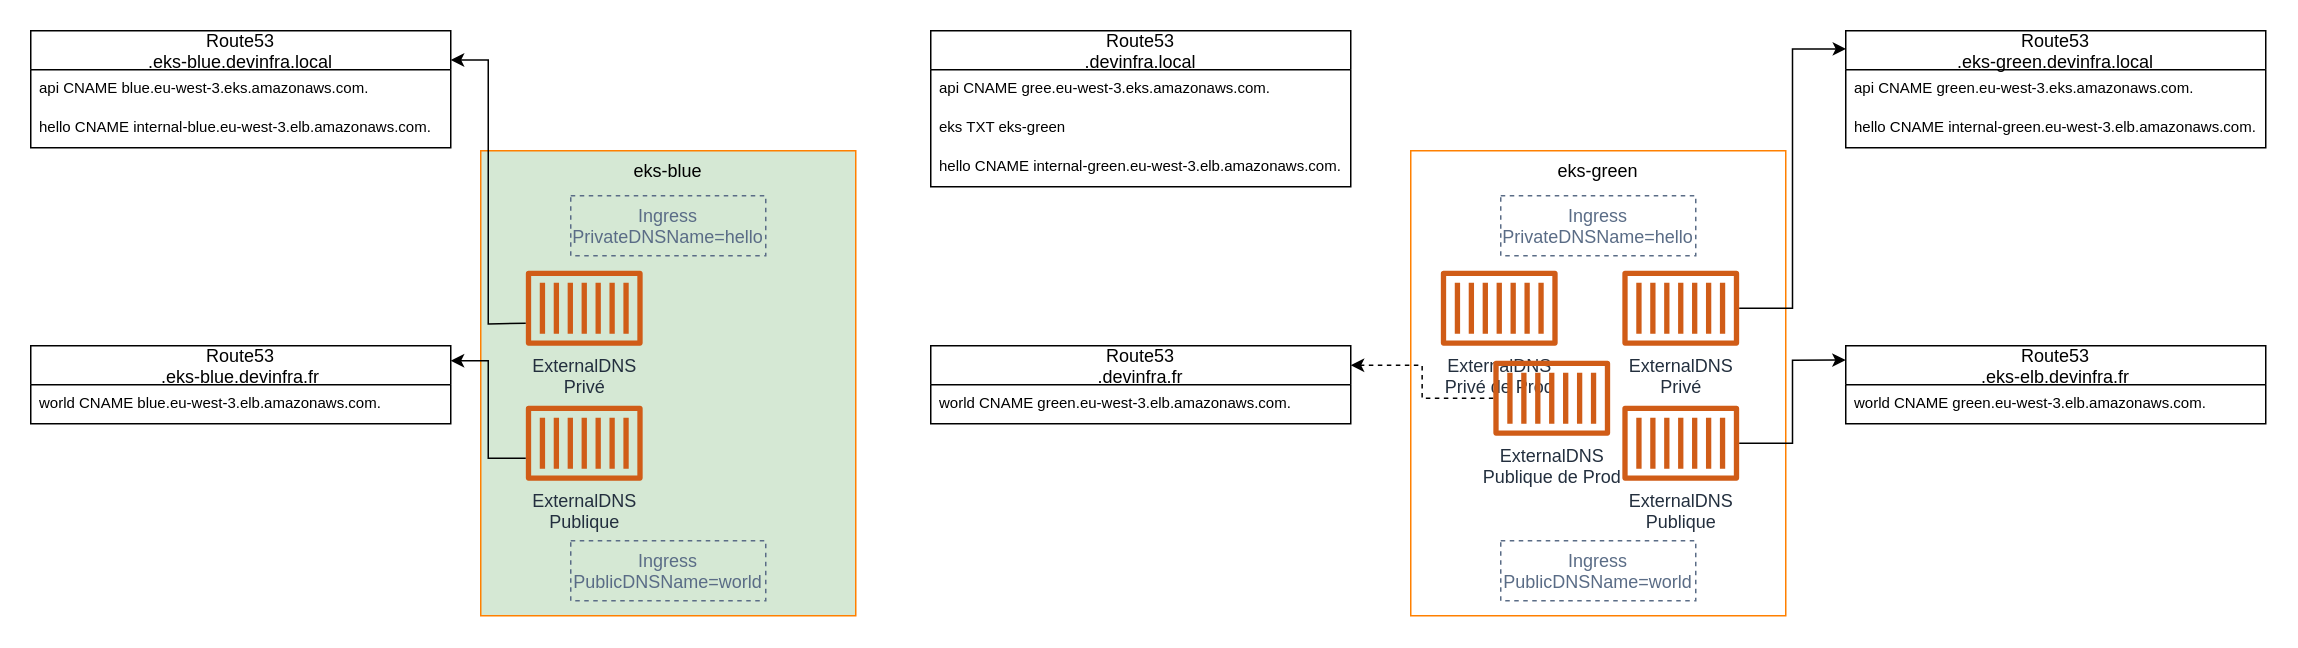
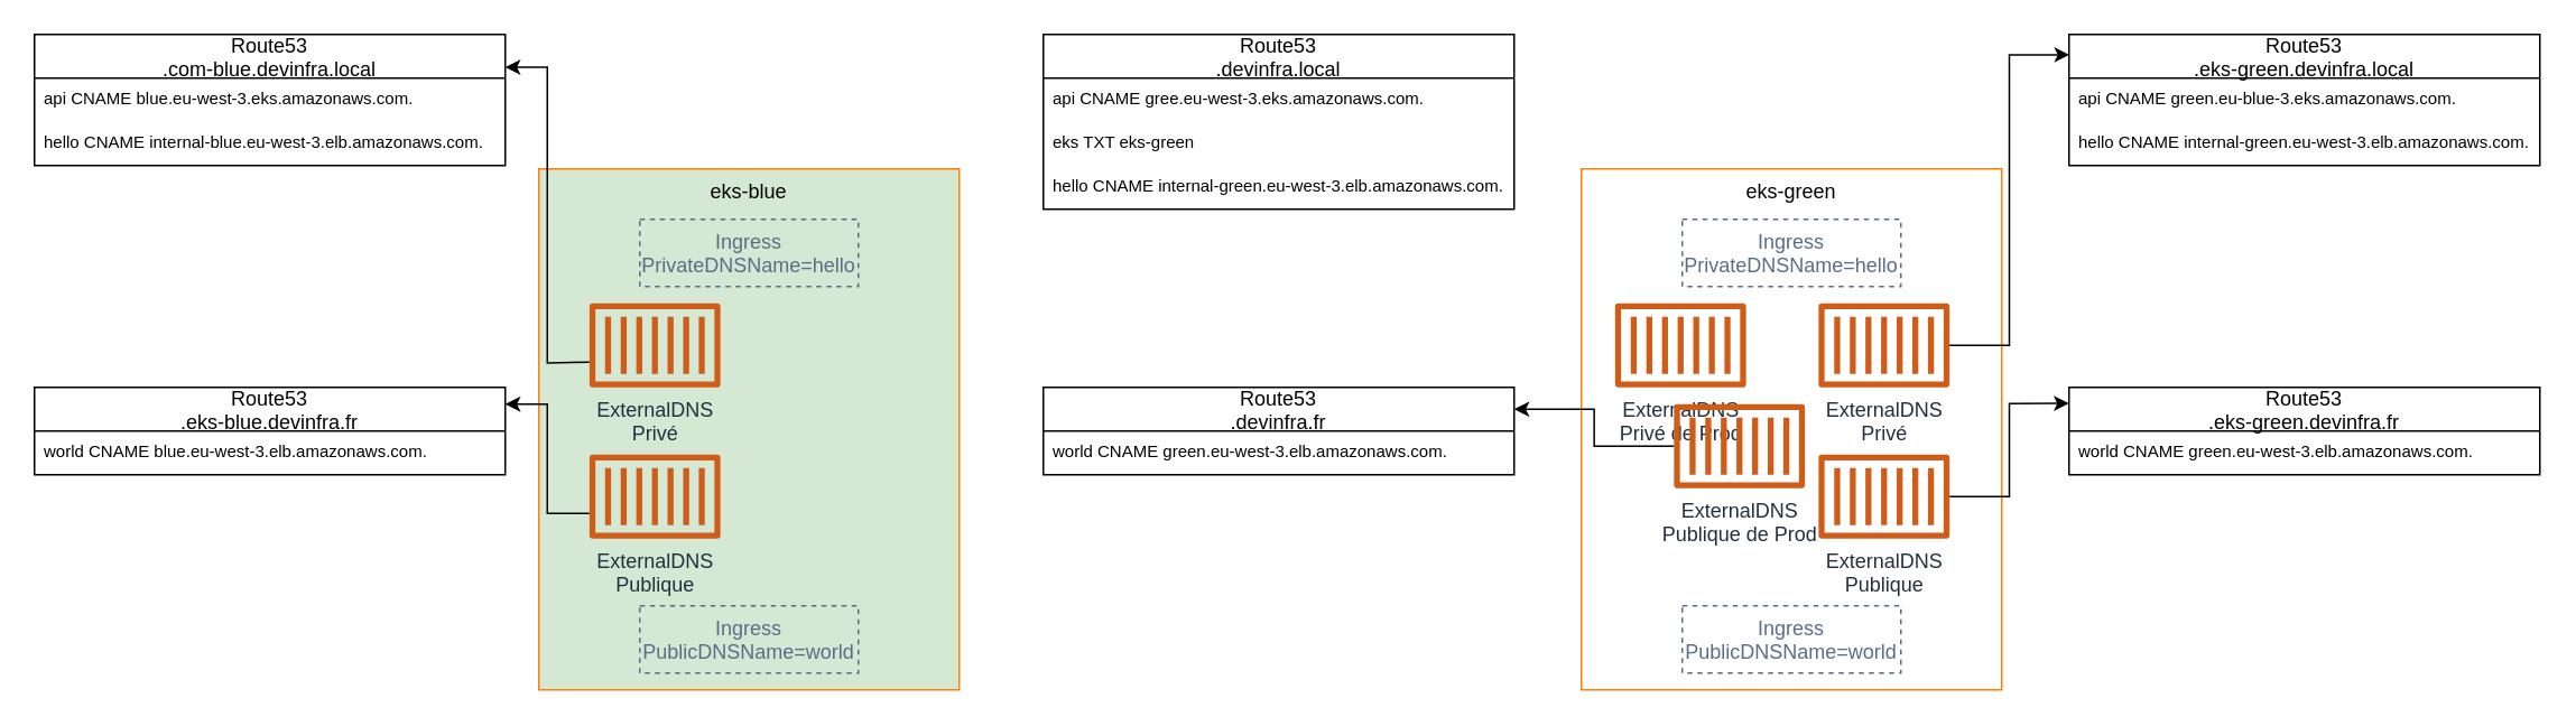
  <mxCell id="0" />
  <mxCell id="1" parent="0" />
  <mxCell id="2" value="eks-blue" style="verticalAlign=top;fontStyle=0;strokeColor=#FF8000;fillColor=#d5e8d4;" parent="1" vertex="1"><mxGeometry x="320" y="100" width="250" height="310" as="geometry" /></mxCell>
  <mxCell id="3" value="ExternalDNS&lt;br&gt;Privé" style="outlineConnect=0;fontColor=#232F3E;gradientColor=none;fillColor=#D05C17;strokeColor=none;dashed=0;verticalLabelPosition=bottom;verticalAlign=top;align=center;html=1;fontSize=12;fontStyle=0;aspect=fixed;pointerEvents=1;shape=mxgraph.aws4.container_1;" parent="1" vertex="1"><mxGeometry x="350" y="180" width="78" height="50" as="geometry" /></mxCell>
  <mxCell id="4" value="ExternalDNS&lt;br&gt;Publique" style="outlineConnect=0;fontColor=#232F3E;gradientColor=none;fillColor=#D05C17;strokeColor=none;dashed=0;verticalLabelPosition=bottom;verticalAlign=top;align=center;html=1;fontSize=12;fontStyle=0;aspect=fixed;pointerEvents=1;shape=mxgraph.aws4.container_1;" parent="1" vertex="1"><mxGeometry x="350" y="270" width="78" height="50" as="geometry" /></mxCell>
  <mxCell id="5" value="Ingress&#10;PrivateDNSName=hello" style="fillColor=none;strokeColor=#5A6C86;dashed=1;verticalAlign=top;fontStyle=0;fontColor=#5A6C86;" parent="1" vertex="1"><mxGeometry x="380" y="130" width="130" height="40" as="geometry" /></mxCell>
  <mxCell id="6" style="edgeStyle=orthogonalEdgeStyle;rounded=0;orthogonalLoop=1;jettySize=auto;html=1;entryX=1;entryY=0.25;entryDx=0;entryDy=0;" parent="1" target="14" edge="1"><mxGeometry relative="1" as="geometry"><mxPoint x="350" y="214.966" as="sourcePoint" /><mxPoint x="300" y="42.5" as="targetPoint" /></mxGeometry></mxCell>
  <mxCell id="7" style="edgeStyle=orthogonalEdgeStyle;rounded=0;orthogonalLoop=1;jettySize=auto;html=1;" parent="1" edge="1"><mxGeometry relative="1" as="geometry"><mxPoint x="350" y="305.034" as="sourcePoint" /><mxPoint x="300" y="240" as="targetPoint" /><Array as="points"><mxPoint x="325" y="305" /><mxPoint x="325" y="240" /><mxPoint x="300" y="240" /></Array></mxGeometry></mxCell>
  <mxCell id="8" value="eks-green" style="verticalAlign=top;fontStyle=0;strokeColor=#FF8000;" parent="1" vertex="1"><mxGeometry x="940" y="100" width="250" height="310" as="geometry" /></mxCell>
  <mxCell id="9" value="Ingress&#10;PrivateDNSName=hello" style="fillColor=none;strokeColor=#5A6C86;dashed=1;verticalAlign=top;fontStyle=0;fontColor=#5A6C86;" parent="1" vertex="1"><mxGeometry x="1000" y="130" width="130" height="40" as="geometry" /></mxCell>
  <mxCell id="10" style="edgeStyle=orthogonalEdgeStyle;rounded=0;orthogonalLoop=1;jettySize=auto;html=1;entryX=0.001;entryY=0.155;entryDx=0;entryDy=0;entryPerimeter=0;" parent="1" source="11" target="21" edge="1"><mxGeometry relative="1" as="geometry"><mxPoint x="1230" y="42.5" as="targetPoint" /></mxGeometry></mxCell>
  <mxCell id="11" value="ExternalDNS&lt;br&gt;Privé" style="outlineConnect=0;fontColor=#232F3E;gradientColor=none;fillColor=#D05C17;strokeColor=none;dashed=0;verticalLabelPosition=bottom;verticalAlign=top;align=center;html=1;fontSize=12;fontStyle=0;aspect=fixed;pointerEvents=1;shape=mxgraph.aws4.container_1;" parent="1" vertex="1"><mxGeometry x="1081" y="180" width="78" height="50" as="geometry" /></mxCell>
  <mxCell id="12" style="edgeStyle=orthogonalEdgeStyle;rounded=0;orthogonalLoop=1;jettySize=auto;html=1;entryX=0;entryY=0.184;entryDx=0;entryDy=0;entryPerimeter=0;" parent="1" source="13" target="24" edge="1"><mxGeometry relative="1" as="geometry"><mxPoint x="1226.62" y="239.62" as="targetPoint" /></mxGeometry></mxCell>
  <mxCell id="13" value="ExternalDNS&lt;br&gt;Publique" style="outlineConnect=0;fontColor=#232F3E;gradientColor=none;fillColor=#D05C17;strokeColor=none;dashed=0;verticalLabelPosition=bottom;verticalAlign=top;align=center;html=1;fontSize=12;fontStyle=0;aspect=fixed;pointerEvents=1;shape=mxgraph.aws4.container_1;" parent="1" vertex="1"><mxGeometry x="1081" y="270" width="78" height="50" as="geometry" /></mxCell>
- <mxCell id="14" value="Route53&#10;.eks-blue.devinfra.local" style="swimlane;fontStyle=0;childLayout=stackLayout;horizontal=1;startSize=26;fillColor=none;horizontalStack=0;resizeParent=1;resizeParentMax=0;resizeLast=0;collapsible=1;marginBottom=0;" parent="1" vertex="1"><mxGeometry x="20" y="20" width="280" height="78" as="geometry" /></mxCell>
+ <mxCell id="14" value="Route53&#10;.com-blue.devinfra.local" style="swimlane;fontStyle=0;childLayout=stackLayout;horizontal=1;startSize=26;fillColor=none;horizontalStack=0;resizeParent=1;resizeParentMax=0;resizeLast=0;collapsible=1;marginBottom=0;" parent="1" vertex="1"><mxGeometry x="20" y="20" width="280" height="78" as="geometry" /></mxCell>
  <mxCell id="15" value="api CNAME blue.eu-west-3.eks.amazonaws.com." style="text;strokeColor=none;fillColor=none;align=left;verticalAlign=top;spacingLeft=4;spacingRight=4;overflow=hidden;rotatable=0;points=[[0,0.5],[1,0.5]];portConstraint=eastwest;fontSize=10;" parent="14" vertex="1"><mxGeometry y="26" width="280" height="26" as="geometry" /></mxCell>
  <mxCell id="16" value="hello CNAME internal-blue.eu-west-3.elb.amazonaws.com." style="text;strokeColor=none;fillColor=none;align=left;verticalAlign=top;spacingLeft=4;spacingRight=4;overflow=hidden;rotatable=0;points=[[0,0.5],[1,0.5]];portConstraint=eastwest;fontSize=10;" parent="14" vertex="1"><mxGeometry y="52" width="280" height="26" as="geometry" /></mxCell>
  <mxCell id="17" value="Route53&#10;.eks-blue.devinfra.fr" style="swimlane;fontStyle=0;childLayout=stackLayout;horizontal=1;startSize=26;fillColor=none;horizontalStack=0;resizeParent=1;resizeParentMax=0;resizeLast=0;collapsible=1;marginBottom=0;" parent="1" vertex="1"><mxGeometry x="20" y="230" width="280" height="52" as="geometry" /></mxCell>
  <mxCell id="18" value="world CNAME blue.eu-west-3.elb.amazonaws.com." style="text;strokeColor=none;fillColor=none;align=left;verticalAlign=top;spacingLeft=4;spacingRight=4;overflow=hidden;rotatable=0;points=[[0,0.5],[1,0.5]];portConstraint=eastwest;fontSize=10;" parent="17" vertex="1"><mxGeometry y="26" width="280" height="26" as="geometry" /></mxCell>
  <mxCell id="19" value="Ingress&#10;PublicDNSName=world" style="fillColor=none;strokeColor=#5A6C86;dashed=1;verticalAlign=top;fontStyle=0;fontColor=#5A6C86;" parent="1" vertex="1"><mxGeometry x="380" y="360" width="130" height="40" as="geometry" /></mxCell>
  <mxCell id="20" value="Ingress&#10;PublicDNSName=world" style="fillColor=none;strokeColor=#5A6C86;dashed=1;verticalAlign=top;fontStyle=0;fontColor=#5A6C86;" parent="1" vertex="1"><mxGeometry x="1000" y="360" width="130" height="40" as="geometry" /></mxCell>
  <mxCell id="21" value="Route53&#10;.eks-green.devinfra.local" style="swimlane;fontStyle=0;childLayout=stackLayout;horizontal=1;startSize=26;fillColor=none;horizontalStack=0;resizeParent=1;resizeParentMax=0;resizeLast=0;collapsible=1;marginBottom=0;" parent="1" vertex="1"><mxGeometry x="1230" y="20" width="280" height="78" as="geometry" /></mxCell>
- <mxCell id="22" value="api CNAME green.eu-west-3.eks.amazonaws.com." style="text;strokeColor=none;fillColor=none;align=left;verticalAlign=top;spacingLeft=4;spacingRight=4;overflow=hidden;rotatable=0;points=[[0,0.5],[1,0.5]];portConstraint=eastwest;fontSize=10;" parent="21" vertex="1"><mxGeometry y="26" width="280" height="26" as="geometry" /></mxCell>
+ <mxCell id="22" value="api CNAME green.eu-blue-3.eks.amazonaws.com." style="text;strokeColor=none;fillColor=none;align=left;verticalAlign=top;spacingLeft=4;spacingRight=4;overflow=hidden;rotatable=0;points=[[0,0.5],[1,0.5]];portConstraint=eastwest;fontSize=10;" parent="21" vertex="1"><mxGeometry y="26" width="280" height="26" as="geometry" /></mxCell>
  <mxCell id="23" value="hello CNAME internal-green.eu-west-3.elb.amazonaws.com." style="text;strokeColor=none;fillColor=none;align=left;verticalAlign=top;spacingLeft=4;spacingRight=4;overflow=hidden;rotatable=0;points=[[0,0.5],[1,0.5]];portConstraint=eastwest;fontSize=10;" parent="21" vertex="1"><mxGeometry y="52" width="280" height="26" as="geometry" /></mxCell>
- <mxCell id="24" value="Route53&#10;.eks-elb.devinfra.fr" style="swimlane;fontStyle=0;childLayout=stackLayout;horizontal=1;startSize=26;fillColor=none;horizontalStack=0;resizeParent=1;resizeParentMax=0;resizeLast=0;collapsible=1;marginBottom=0;" parent="1" vertex="1"><mxGeometry x="1230" y="230" width="280" height="52" as="geometry" /></mxCell>
+ <mxCell id="24" value="Route53&#10;.eks-green.devinfra.fr" style="swimlane;fontStyle=0;childLayout=stackLayout;horizontal=1;startSize=26;fillColor=none;horizontalStack=0;resizeParent=1;resizeParentMax=0;resizeLast=0;collapsible=1;marginBottom=0;" parent="1" vertex="1"><mxGeometry x="1230" y="230" width="280" height="52" as="geometry" /></mxCell>
  <mxCell id="25" value="world CNAME green.eu-west-3.elb.amazonaws.com." style="text;strokeColor=none;fillColor=none;align=left;verticalAlign=top;spacingLeft=4;spacingRight=4;overflow=hidden;rotatable=0;points=[[0,0.5],[1,0.5]];portConstraint=eastwest;fontSize=10;" parent="24" vertex="1"><mxGeometry y="26" width="280" height="26" as="geometry" /></mxCell>
  <mxCell id="26" value="Route53&#10;.devinfra.local" style="swimlane;fontStyle=0;childLayout=stackLayout;horizontal=1;startSize=26;fillColor=none;horizontalStack=0;resizeParent=1;resizeParentMax=0;resizeLast=0;collapsible=1;marginBottom=0;" parent="1" vertex="1"><mxGeometry x="620" y="20" width="280" height="104" as="geometry" /></mxCell>
  <mxCell id="27" value="api CNAME gree.eu-west-3.eks.amazonaws.com." style="text;strokeColor=none;fillColor=none;align=left;verticalAlign=top;spacingLeft=4;spacingRight=4;overflow=hidden;rotatable=0;points=[[0,0.5],[1,0.5]];portConstraint=eastwest;fontSize=10;" parent="26" vertex="1"><mxGeometry y="26" width="280" height="26" as="geometry" /></mxCell>
  <mxCell id="28" value="eks TXT eks-green" style="text;strokeColor=none;fillColor=none;align=left;verticalAlign=top;spacingLeft=4;spacingRight=4;overflow=hidden;rotatable=0;points=[[0,0.5],[1,0.5]];portConstraint=eastwest;fontSize=10;" parent="26" vertex="1"><mxGeometry y="52" width="280" height="26" as="geometry" /></mxCell>
  <mxCell id="29" value="hello CNAME internal-green.eu-west-3.elb.amazonaws.com." style="text;strokeColor=none;fillColor=none;align=left;verticalAlign=top;spacingLeft=4;spacingRight=4;overflow=hidden;rotatable=0;points=[[0,0.5],[1,0.5]];portConstraint=eastwest;fontSize=10;" parent="26" vertex="1"><mxGeometry y="78" width="280" height="26" as="geometry" /></mxCell>
  <mxCell id="30" value="Route53&#10;.devinfra.fr" style="swimlane;fontStyle=0;childLayout=stackLayout;horizontal=1;startSize=26;fillColor=none;horizontalStack=0;resizeParent=1;resizeParentMax=0;resizeLast=0;collapsible=1;marginBottom=0;" parent="1" vertex="1"><mxGeometry x="620" y="230" width="280" height="52" as="geometry" /></mxCell>
  <mxCell id="31" value="world CNAME green.eu-west-3.elb.amazonaws.com." style="text;strokeColor=none;fillColor=none;align=left;verticalAlign=top;spacingLeft=4;spacingRight=4;overflow=hidden;rotatable=0;points=[[0,0.5],[1,0.5]];portConstraint=eastwest;fontSize=10;" parent="30" vertex="1"><mxGeometry y="26" width="280" height="26" as="geometry" /></mxCell>
  <mxCell id="32" value="ExternalDNS&lt;br&gt;Privé de Prod" style="outlineConnect=0;fontColor=#232F3E;gradientColor=none;fillColor=#D05C17;strokeColor=none;dashed=0;verticalLabelPosition=bottom;verticalAlign=top;align=center;html=1;fontSize=12;fontStyle=0;aspect=fixed;pointerEvents=1;shape=mxgraph.aws4.container_1;" parent="1" vertex="1"><mxGeometry x="960" y="180" width="78" height="50" as="geometry" /></mxCell>
- <mxCell id="33" style="edgeStyle=orthogonalEdgeStyle;rounded=0;orthogonalLoop=1;jettySize=auto;html=1;entryX=1;entryY=0.25;entryDx=0;entryDy=0;fontSize=10;dashed=1;" parent="1" source="34" target="30" edge="1"><mxGeometry relative="1" as="geometry" /></mxCell>
+ <mxCell id="33" style="edgeStyle=orthogonalEdgeStyle;rounded=0;orthogonalLoop=1;jettySize=auto;html=1;entryX=1;entryY=0.25;entryDx=0;entryDy=0;fontSize=10;" parent="1" source="34" target="30" edge="1"><mxGeometry relative="1" as="geometry" /></mxCell>
  <mxCell id="34" value="ExternalDNS&lt;br&gt;Publique de Prod" style="outlineConnect=0;fontColor=#232F3E;gradientColor=none;fillColor=#D05C17;strokeColor=none;dashed=0;verticalLabelPosition=bottom;verticalAlign=top;align=center;html=1;fontSize=12;fontStyle=0;aspect=fixed;pointerEvents=1;shape=mxgraph.aws4.container_1;" parent="1" vertex="1"><mxGeometry x="995" y="240" width="78" height="50" as="geometry" /></mxCell>
